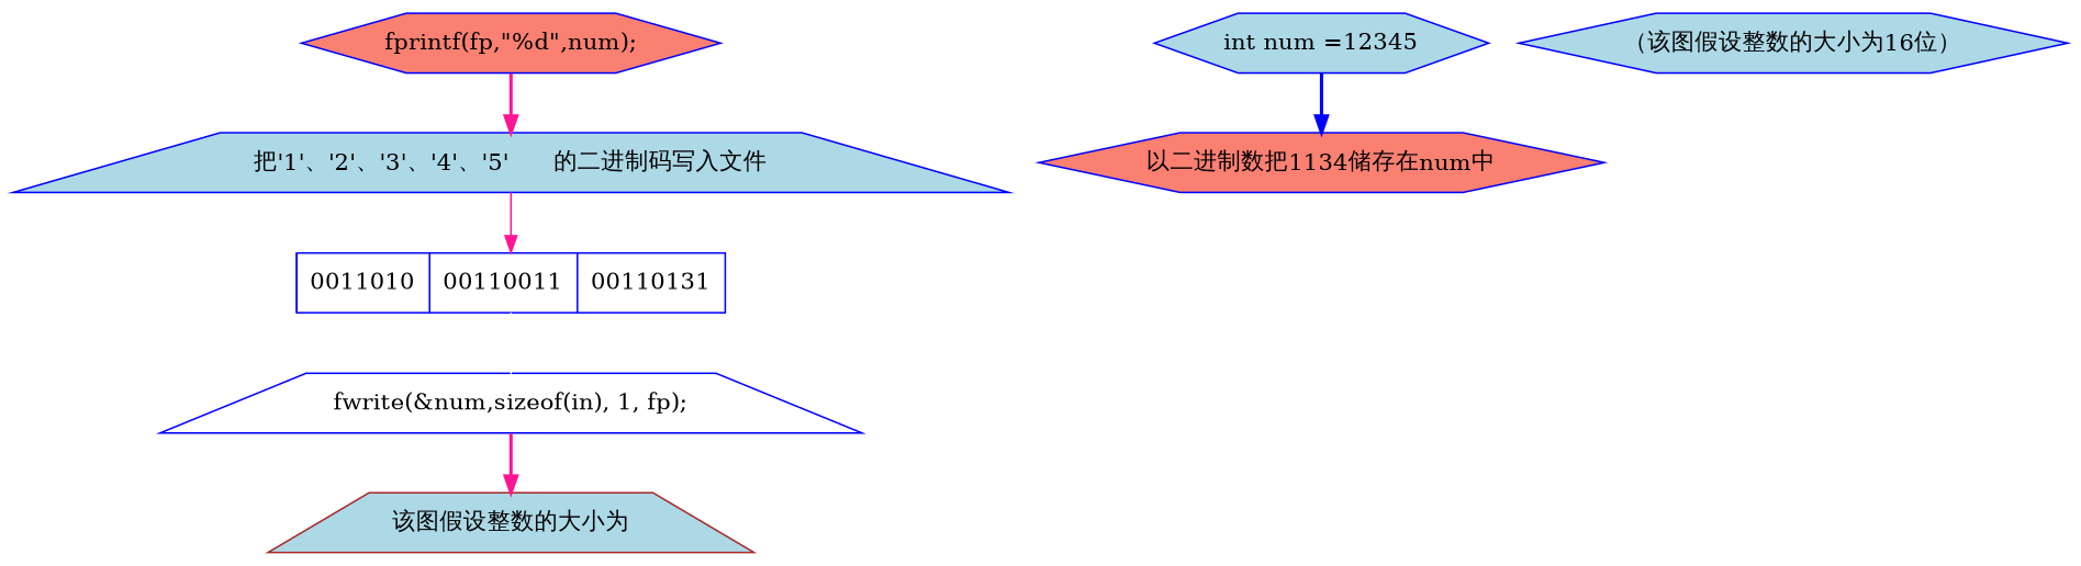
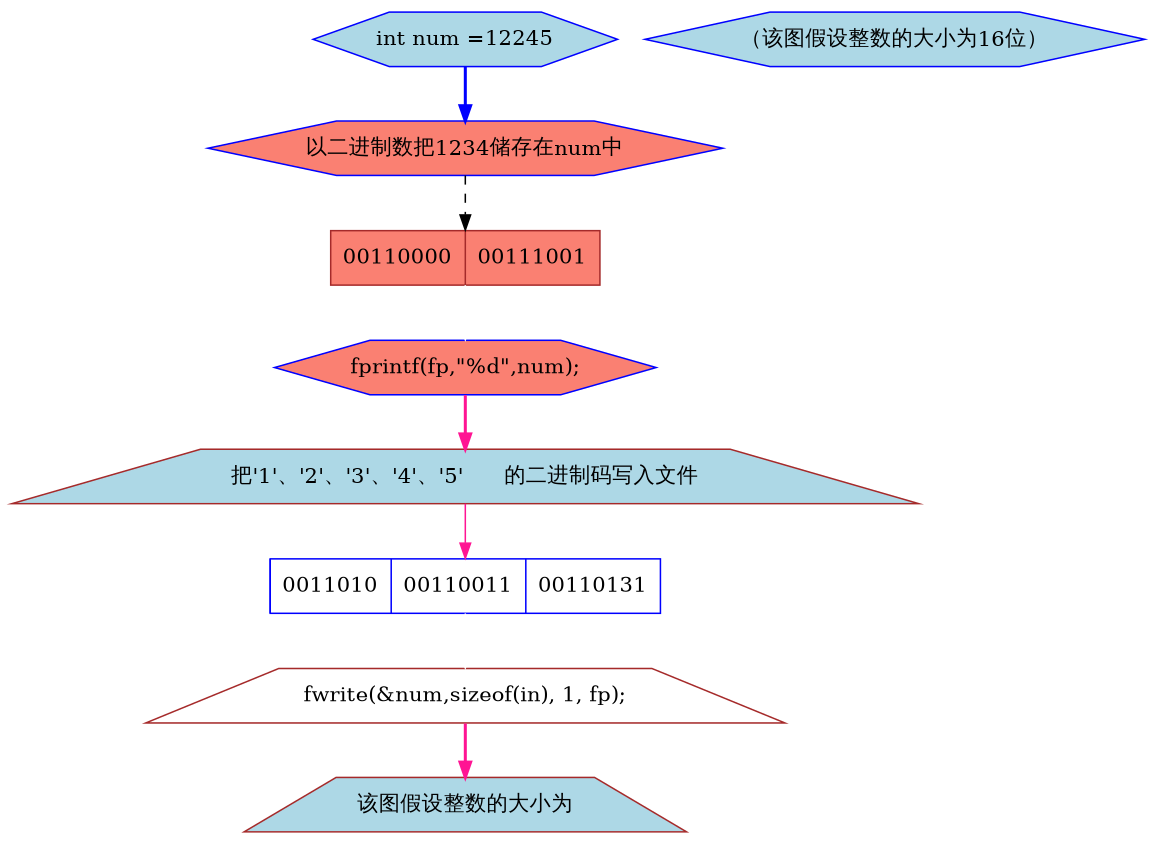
  digraph {
    compound=true
    node [color=blue fillcolor=lightblue shape=hexagon style="unfilled,filled"]
    edge [color=deeppink style=bold]
    n1 [fillcolor=salmon label="fprintf(fp,\"%d\",num);"]
-   n2 [label="把'1'、'2'、'3'、'4'、'5'      的二进制码写入文件" shape=trapezium]
+   n2 [color=brown label="把'1'、'2'、'3'、'4'、'5'      的二进制码写入文件" shape=trapezium]
    n3 [fillcolor=white label="\n      <f0>00110001|<f1>0011010|<f2>00110011|<f3>00110131" shape=record style=filled]
-   n4 [label="int num =12345"]
-   n5 [fillcolor=salmon label="以二进制数把1134储存在num中"]
-   n7 [fillcolor=white label="fwrite(&num,sizeof(in), 1, fp);" shape=trapezium]
+   n4 [label="int num =12245"]
+   n5 [fillcolor=salmon label="以二进制数把1234储存在num中"]
+   n6 [color=brown fillcolor=salmon label="<f0>00110000|<f1>00111001" shape=record style=filled]
+   n7 [color=brown fillcolor=white label="fwrite(&num,sizeof(in), 1, fp);" shape=trapezium]
    n8 [color=brown label="该图假设整数的大小为" shape=trapezium]
    n9 [label="（该图假设整数的大小为16位）" stryle=unfilled style=filled]
    subgraph sub_1 {
      n1
      n2
      n3
    }
    subgraph sub_2 {
      n4
      n5
+     n6
    }
    subgraph sub_3 {
      n7
      n8
    }
    n1 -> n2
    n2 -> n3 [style=solid]
    n3 -> n7 [color=white style=""]
    n4 -> n5 [color=blue]
+   n5 -> n6 [color=black style=dashed]
+   n6 -> n1 [color=white style=""]
    n7 -> n8
  }
